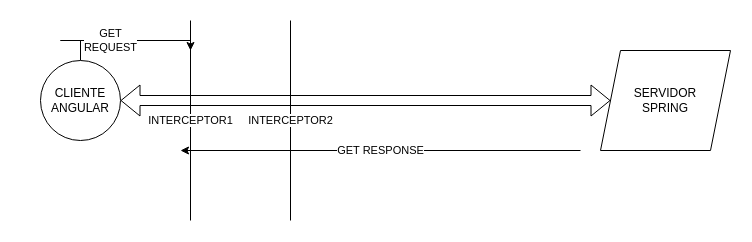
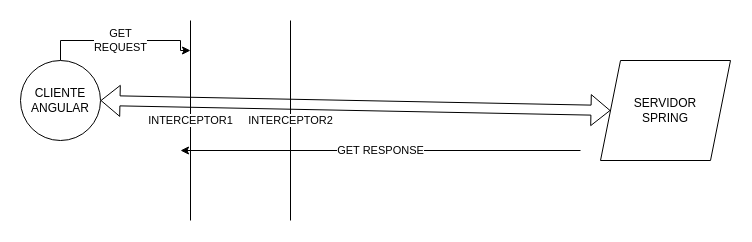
  <mxCell id="0" />
  <mxCell id="1" parent="0" />
  <mxCell id="2" value="GET&lt;br&gt;REQUEST" style="edgeStyle=orthogonalEdgeStyle;rounded=0;orthogonalLoop=1;jettySize=auto;html=1;exitX=0.5;exitY=0;exitDx=0;exitDy=0;" edge="1" parent="1" source="3"><mxGeometry relative="1" as="geometry"><mxPoint x="190" y="50" as="targetPoint" /><Array as="points"><mxPoint x="60" y="40" /><mxPoint x="180" y="40" /></Array></mxGeometry></mxCell>
- <mxCell id="3" value="CLIENTE&lt;br&gt;ANGULAR" style="ellipse;whiteSpace=wrap;html=1;aspect=fixed;" vertex="1" parent="1"><mxGeometry x="40" y="60" width="80" height="80" as="geometry" /></mxCell>
- <mxCell id="4" value="SERVIDOR&lt;br&gt;SPRING" style="shape=parallelogram;perimeter=parallelogramPerimeter;whiteSpace=wrap;html=1;fixedSize=1;" vertex="1" parent="1"><mxGeometry x="600" y="50" width="130" height="100" as="geometry" /></mxCell>
+ <mxCell id="3" value="CLIENTE&lt;br&gt;ANGULAR" style="ellipse;whiteSpace=wrap;html=1;aspect=fixed;" vertex="1" parent="1"><mxGeometry x="20" y="60" width="80" height="80" as="geometry" /></mxCell>
+ <mxCell id="4" value="SERVIDOR&lt;br&gt;SPRING" style="shape=parallelogram;perimeter=parallelogramPerimeter;whiteSpace=wrap;html=1;fixedSize=1;" vertex="1" parent="1"><mxGeometry x="600" y="60" width="130" height="100" as="geometry" /></mxCell>
  <mxCell id="5" value="" style="shape=flexArrow;endArrow=classic;startArrow=classic;html=1;exitX=1;exitY=0.5;exitDx=0;exitDy=0;entryX=0;entryY=0.5;entryDx=0;entryDy=0;" edge="1" parent="1" source="3" target="4"><mxGeometry width="100" height="100" relative="1" as="geometry"><mxPoint x="370" y="140" as="sourcePoint" /><mxPoint x="470" y="40" as="targetPoint" /></mxGeometry></mxCell>
  <mxCell id="6" value="INTERCEPTOR1" style="endArrow=none;html=1;" edge="1" parent="1"><mxGeometry width="50" height="50" relative="1" as="geometry"><mxPoint x="190" y="220" as="sourcePoint" /><mxPoint x="190" y="20" as="targetPoint" /></mxGeometry></mxCell>
  <mxCell id="7" value="GET RESPONSE" style="endArrow=classic;html=1;" edge="1" parent="1"><mxGeometry width="50" height="50" relative="1" as="geometry"><mxPoint x="580" y="150" as="sourcePoint" /><mxPoint x="180" y="150" as="targetPoint" /></mxGeometry></mxCell>
  <mxCell id="8" value="INTERCEPTOR2" style="endArrow=none;html=1;" edge="1" parent="1"><mxGeometry width="50" height="50" relative="1" as="geometry"><mxPoint x="290" y="220" as="sourcePoint" /><mxPoint x="290" y="20" as="targetPoint" /></mxGeometry></mxCell>
